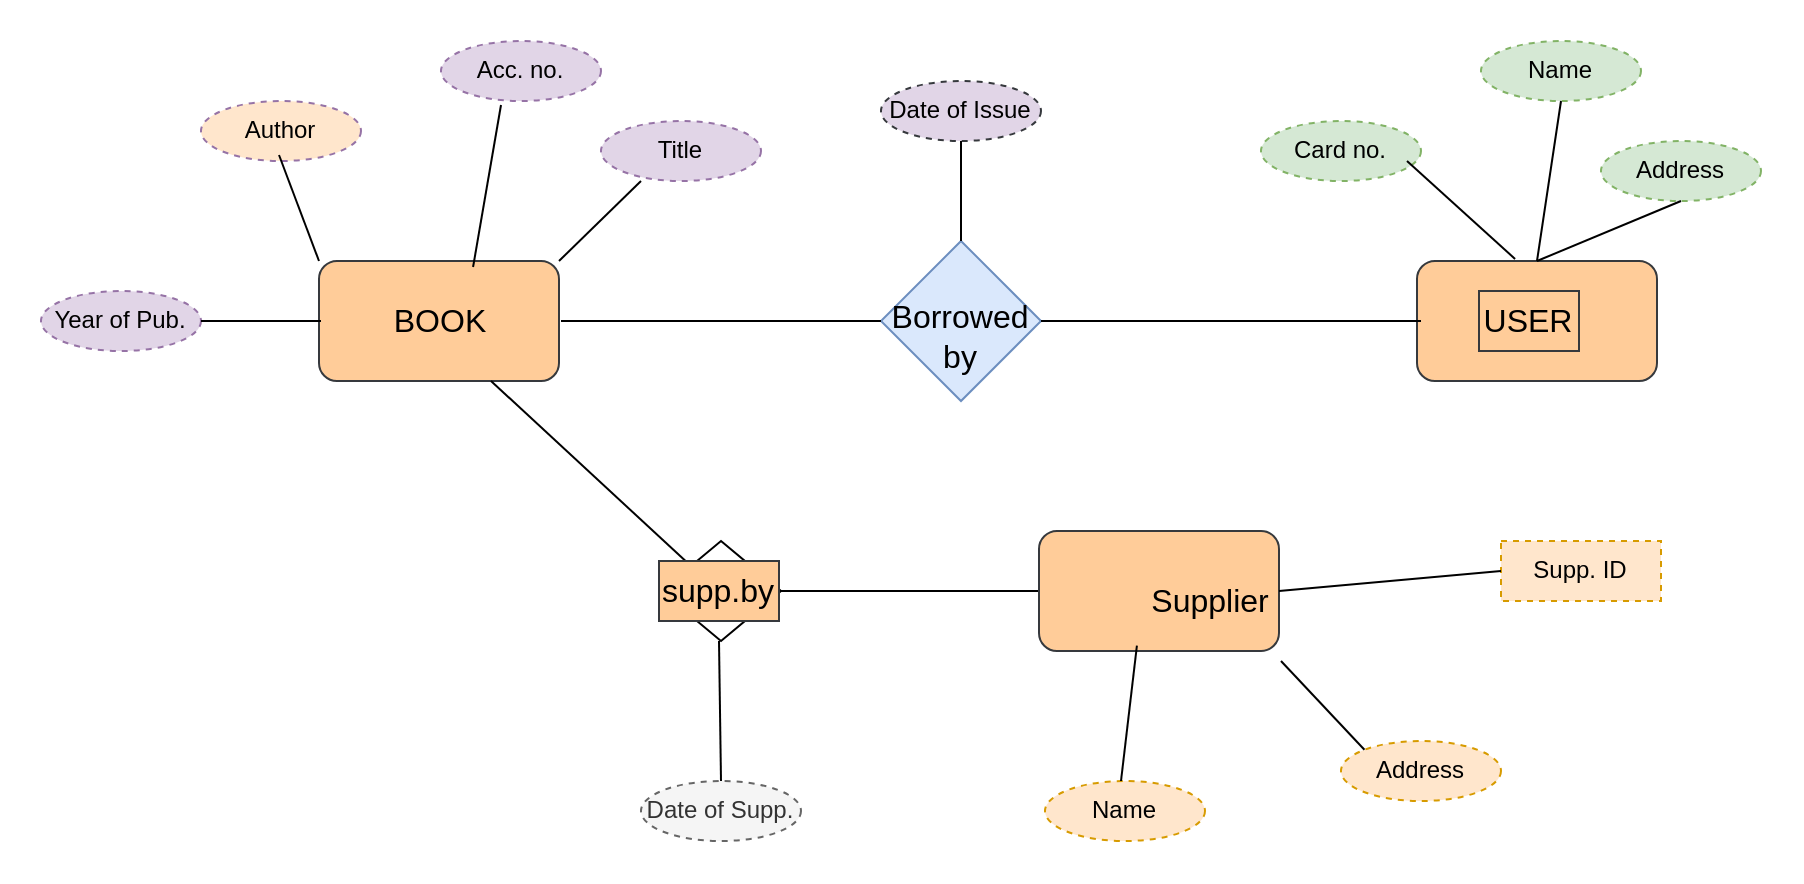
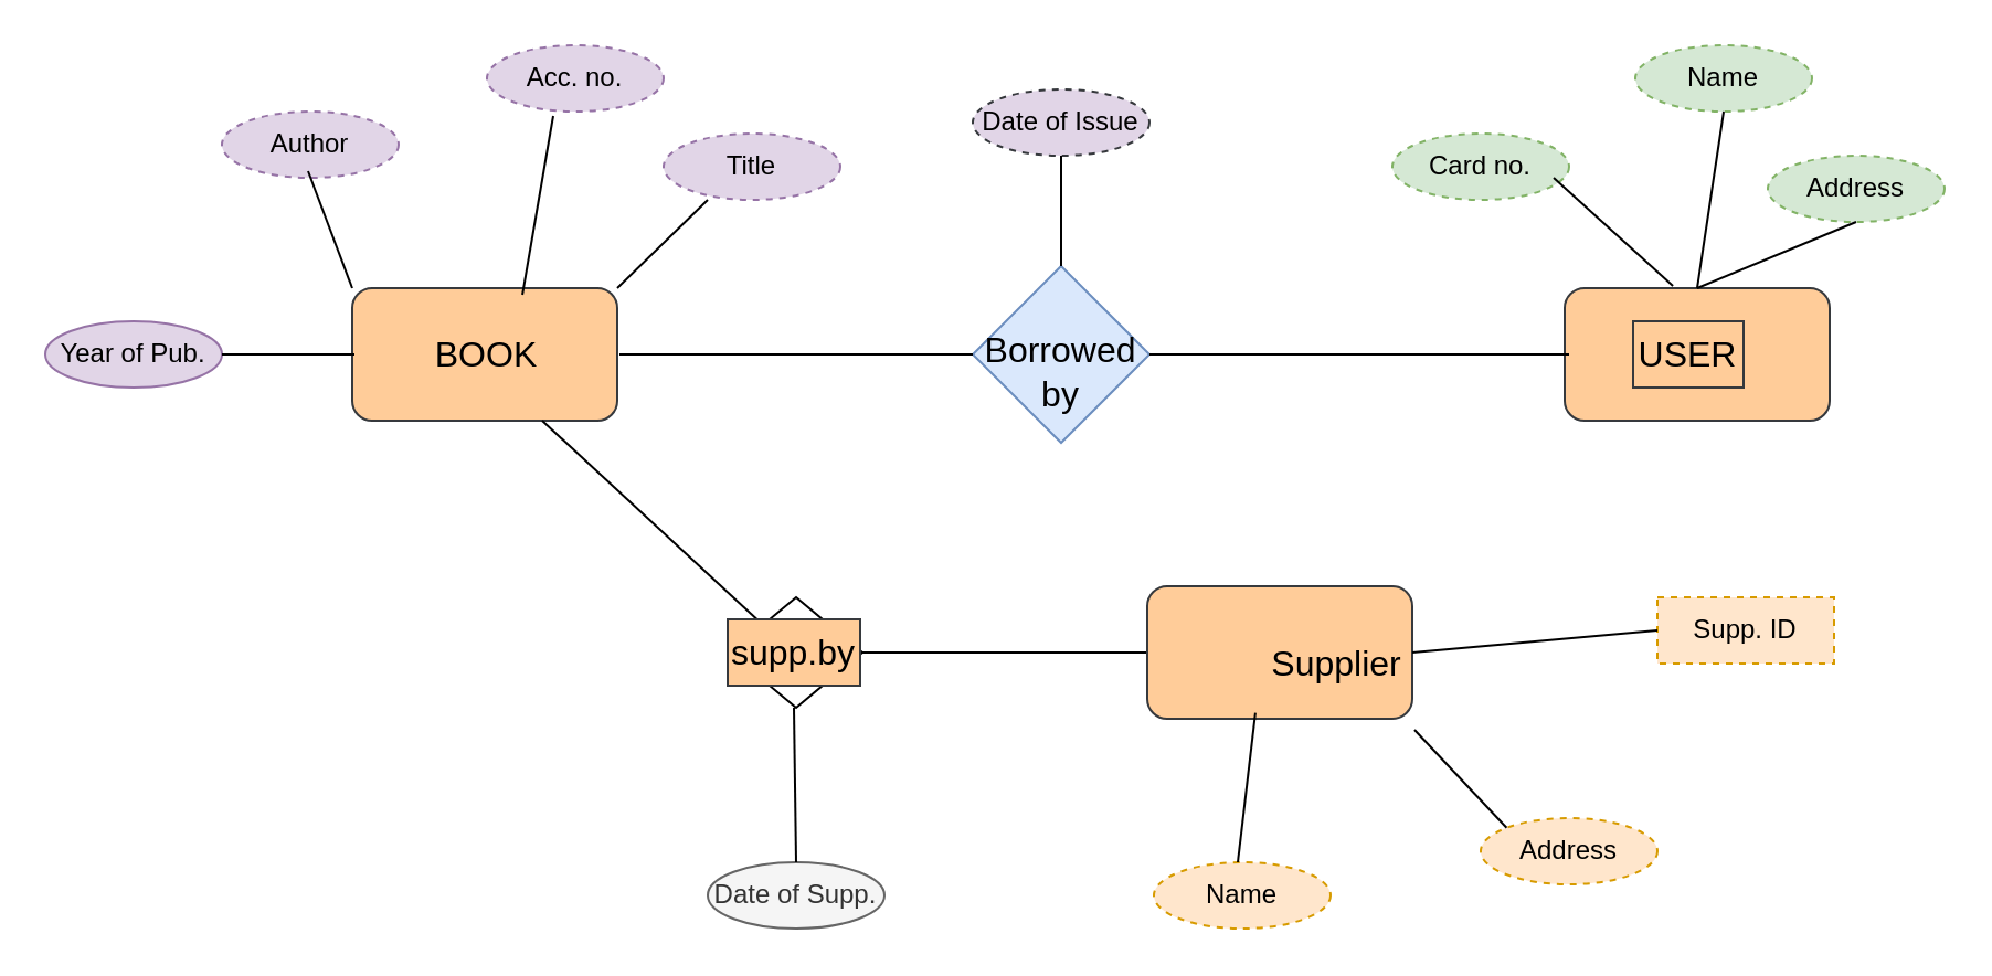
  <mxCell id="0" />
  <mxCell id="1" parent="0" />
  <mxCell id="2" value="" style="rhombus;whiteSpace=wrap;html=1;fillColor=#dae8fc;strokeColor=#6c8ebf;" vertex="1" parent="1"><mxGeometry x="440" y="120" width="80" height="80" as="geometry" /></mxCell>
  <mxCell id="3" value="" style="rounded=1;whiteSpace=wrap;html=1;fillColor=#ffcc99;strokeColor=#36393d;" vertex="1" parent="1"><mxGeometry x="708" y="130" width="120" height="60" as="geometry" /></mxCell>
  <mxCell id="4" value="" style="rounded=1;whiteSpace=wrap;html=1;fillColor=#ffcc99;strokeColor=#36393d;" vertex="1" parent="1"><mxGeometry x="159" y="130" width="120" height="60" as="geometry" /></mxCell>
  <mxCell id="5" value="" style="line;strokeWidth=1;rotatable=0;dashed=0;labelPosition=right;align=left;verticalAlign=middle;spacingTop=0;spacingLeft=6;points=[];portConstraint=eastwest;" vertex="1" parent="1"><mxGeometry x="280" y="155" width="160" height="10" as="geometry" /></mxCell>
  <mxCell id="6" value="" style="line;strokeWidth=1;rotatable=0;dashed=0;labelPosition=right;align=left;verticalAlign=middle;spacingTop=0;spacingLeft=6;points=[];portConstraint=eastwest;" vertex="1" parent="1"><mxGeometry x="520" y="155" width="190" height="10" as="geometry" /></mxCell>
  <mxCell id="7" value="" style="rhombus;whiteSpace=wrap;html=1;" vertex="1" parent="1"><mxGeometry x="330" y="270" width="60" height="50" as="geometry" /></mxCell>
  <mxCell id="8" value="" style="endArrow=none;html=1;rounded=0;fontSize=12;startSize=8;endSize=8;curved=1;exitX=0;exitY=0;exitDx=0;exitDy=0;" edge="1" parent="1" source="7"><mxGeometry width="50" height="50" relative="1" as="geometry"><mxPoint x="195" y="240" as="sourcePoint" /><mxPoint x="245" y="190" as="targetPoint" /></mxGeometry></mxCell>
  <mxCell id="9" value="" style="endArrow=none;html=1;rounded=0;fontSize=12;startSize=8;endSize=8;curved=1;exitX=1;exitY=0.5;exitDx=0;exitDy=0;" edge="1" parent="1" source="7"><mxGeometry width="50" height="50" relative="1" as="geometry"><mxPoint x="400" y="300" as="sourcePoint" /><mxPoint x="520" y="295" as="targetPoint" /></mxGeometry></mxCell>
  <mxCell id="10" value="" style="rounded=1;whiteSpace=wrap;html=1;fillColor=#ffcc99;strokeColor=#36393d;" vertex="1" parent="1"><mxGeometry x="519" y="265" width="120" height="60" as="geometry" /></mxCell>
  <mxCell id="11" value="BOOK" style="text;strokeColor=none;fillColor=none;html=1;align=center;verticalAlign=middle;whiteSpace=wrap;rounded=0;fontSize=16;" vertex="1" parent="1"><mxGeometry x="190" y="145" width="60" height="30" as="geometry" /></mxCell>
  <mxCell id="12" value="USER" style="text;strokeColor=#36393d;fillColor=#ffcc99;html=1;align=center;verticalAlign=middle;whiteSpace=wrap;rounded=0;fontSize=16;" vertex="1" parent="1"><mxGeometry x="739" y="145" width="50" height="30" as="geometry" /></mxCell>
  <mxCell id="13" value="Borrowed by" style="text;strokeColor=none;fillColor=none;html=1;align=center;verticalAlign=middle;whiteSpace=wrap;rounded=0;fontSize=16;" vertex="1" parent="1"><mxGeometry x="465" y="160" width="30" height="15" as="geometry" /></mxCell>
  <mxCell id="14" value="supp.by" style="text;strokeColor=#36393d;fillColor=#ffcc99;html=1;align=center;verticalAlign=middle;whiteSpace=wrap;rounded=0;fontSize=16;" vertex="1" parent="1"><mxGeometry x="329" y="280" width="60" height="30" as="geometry" /></mxCell>
  <mxCell id="15" value="Supplier" style="text;strokeColor=none;fillColor=none;html=1;align=center;verticalAlign=middle;whiteSpace=wrap;rounded=0;fontSize=16;" vertex="1" parent="1"><mxGeometry x="575" y="285" width="60" height="30" as="geometry" /></mxCell>
  <mxCell id="16" value="&lt;div style=&quot;text-align: center;&quot;&gt;&lt;span style=&quot;text-align: start; background-color: transparent;&quot;&gt;Acc. no.&lt;/span&gt;&lt;span style=&quot;color: light-dark(rgba(0, 0, 0, 0), rgb(237, 237, 237)); font-family: monospace; font-size: 0px; text-align: start; text-wrap-mode: nowrap; background-color: transparent;&quot;&gt;%3CmxGraphModel%3E%3Croot%3E%3CmxCell%20id%3D%220%22%2F%3E%3CmxCell%20id%3D%221%22%20parent%3D%220%22%2F%3E%3CmxCell%20id%3D%222%22%20value%3D%22%22%20style%3D%22line%3BstrokeWidth%3D1%3Brotatable%3D0%3Bdashed%3D0%3BlabelPosition%3Dright%3Balign%3Dleft%3BverticalAlign%3Dmiddle%3BspacingTop%3D0%3BspacingLeft%3D6%3Bpoints%3D%5B%5D%3BportConstraint%3Deastwest%3B%22%20vertex%3D%221%22%20parent%3D%221%22%3E%3CmxGeometry%20x%3D%22160%22%20y%3D%22175%22%20width%3D%22160%22%20height%3D%2210%22%20as%3D%22geometry%22%2F%3E%3C%2FmxCell%3E%3C%2Froot%3E%3C%2FmxGraphModel%&lt;/span&gt;&lt;/div&gt;" style="ellipse;whiteSpace=wrap;html=1;align=center;dashed=1;fillColor=#e1d5e7;strokeColor=#9673a6;" vertex="1" parent="1"><mxGeometry x="220" y="20" width="80" height="30" as="geometry" /></mxCell>
- <mxCell id="17" value="Year of Pub." style="ellipse;whiteSpace=wrap;html=1;align=center;dashed=1;fillColor=#e1d5e7;strokeColor=#9673a6;" vertex="1" parent="1"><mxGeometry x="20" y="145" width="80" height="30" as="geometry" /></mxCell>
+ <mxCell id="17" value="Year of Pub." style="ellipse;whiteSpace=wrap;html=1;align=center;dashed=0;fillColor=#e1d5e7;strokeColor=#9673a6;" vertex="1" parent="1"><mxGeometry x="20" y="145" width="80" height="30" as="geometry" /></mxCell>
  <mxCell id="18" value="Title" style="ellipse;whiteSpace=wrap;html=1;align=center;dashed=1;fillColor=#e1d5e7;strokeColor=#9673a6;" vertex="1" parent="1"><mxGeometry x="300" y="60" width="80" height="30" as="geometry" /></mxCell>
- <mxCell id="19" value="Author" style="ellipse;whiteSpace=wrap;html=1;align=center;dashed=1;fillColor=#ffe6cc;strokeColor=#9673a6;" vertex="1" parent="1"><mxGeometry x="100" y="50" width="80" height="30" as="geometry" /></mxCell>
- <mxCell id="20" value="Date of Supp." style="ellipse;whiteSpace=wrap;html=1;align=center;dashed=1;fillColor=#f5f5f5;fontColor=#333333;strokeColor=#666666;" vertex="1" parent="1"><mxGeometry x="320" y="390" width="80" height="30" as="geometry" /></mxCell>
+ <mxCell id="19" value="Author" style="ellipse;whiteSpace=wrap;html=1;align=center;dashed=1;fillColor=#e1d5e7;strokeColor=#9673a6;" vertex="1" parent="1"><mxGeometry x="100" y="50" width="80" height="30" as="geometry" /></mxCell>
+ <mxCell id="20" value="Date of Supp." style="ellipse;whiteSpace=wrap;html=1;align=center;dashed=0;fillColor=#f5f5f5;fontColor=#333333;strokeColor=#666666;" vertex="1" parent="1"><mxGeometry x="320" y="390" width="80" height="30" as="geometry" /></mxCell>
  <mxCell id="21" value="Date of Issue" style="ellipse;whiteSpace=wrap;html=1;align=center;dashed=1;fillColor=#e1d5e7;strokeColor=#36393d;" vertex="1" parent="1"><mxGeometry x="440" y="40" width="80" height="30" as="geometry" /></mxCell>
  <mxCell id="22" value="Supp. ID" style="whiteSpace=wrap;html=1;align=center;dashed=1;fillColor=#ffe6cc;strokeColor=#d79b00;rounded=0;" vertex="1" parent="1"><mxGeometry x="750" y="270" width="80" height="30" as="geometry" /></mxCell>
  <mxCell id="23" value="Address" style="ellipse;whiteSpace=wrap;html=1;align=center;dashed=1;fillColor=#ffe6cc;strokeColor=#d79b00;" vertex="1" parent="1"><mxGeometry x="670" y="370" width="80" height="30" as="geometry" /></mxCell>
  <mxCell id="24" value="Name" style="ellipse;whiteSpace=wrap;html=1;align=center;dashed=1;fillColor=#ffe6cc;strokeColor=#d79b00;" vertex="1" parent="1"><mxGeometry x="522" y="390" width="80" height="30" as="geometry" /></mxCell>
  <mxCell id="25" value="Address" style="ellipse;whiteSpace=wrap;html=1;align=center;dashed=1;fillColor=#d5e8d4;strokeColor=#82b366;" vertex="1" parent="1"><mxGeometry x="800" y="70" width="80" height="30" as="geometry" /></mxCell>
  <mxCell id="26" value="Name" style="ellipse;whiteSpace=wrap;html=1;align=center;dashed=1;fillColor=#d5e8d4;strokeColor=#82b366;" vertex="1" parent="1"><mxGeometry x="740" y="20" width="80" height="30" as="geometry" /></mxCell>
  <mxCell id="27" value="Card no." style="ellipse;whiteSpace=wrap;html=1;align=center;dashed=1;fillColor=#d5e8d4;strokeColor=#82b366;" vertex="1" parent="1"><mxGeometry x="630" y="60" width="80" height="30" as="geometry" /></mxCell>
  <mxCell id="28" value="" style="endArrow=none;html=1;rounded=0;fontSize=12;startSize=8;endSize=8;curved=1;exitX=0.5;exitY=0;exitDx=0;exitDy=0;" edge="1" parent="1" source="3"><mxGeometry width="50" height="50" relative="1" as="geometry"><mxPoint x="730" y="100" as="sourcePoint" /><mxPoint x="780" y="50" as="targetPoint" /><Array as="points" /></mxGeometry></mxCell>
  <mxCell id="29" value="" style="endArrow=none;html=1;rounded=0;fontSize=12;startSize=8;endSize=8;curved=1;exitX=0.367;exitY=-0.017;exitDx=0;exitDy=0;exitPerimeter=0;" edge="1" parent="1"><mxGeometry width="50" height="50" relative="1" as="geometry"><mxPoint x="757.04" y="128.98" as="sourcePoint" /><mxPoint x="703" y="80" as="targetPoint" /></mxGeometry></mxCell>
  <mxCell id="30" value="" style="endArrow=none;html=1;rounded=0;fontSize=12;startSize=8;endSize=8;curved=1;exitX=0.5;exitY=0;exitDx=0;exitDy=0;entryX=0.5;entryY=1;entryDx=0;entryDy=0;" edge="1" parent="1" source="3" target="25"><mxGeometry width="50" height="50" relative="1" as="geometry"><mxPoint x="780" y="140" as="sourcePoint" /><mxPoint x="790" y="60" as="targetPoint" /><Array as="points" /></mxGeometry></mxCell>
  <mxCell id="31" value="" style="endArrow=none;html=1;rounded=0;fontSize=12;startSize=8;endSize=8;curved=1;exitX=1;exitY=0.5;exitDx=0;exitDy=0;entryX=0;entryY=0.5;entryDx=0;entryDy=0;" edge="1" parent="1" source="10" target="22"><mxGeometry width="50" height="50" relative="1" as="geometry"><mxPoint x="680" y="310" as="sourcePoint" /><mxPoint x="690" y="230" as="targetPoint" /><Array as="points" /></mxGeometry></mxCell>
  <mxCell id="32" value="" style="endArrow=none;html=1;rounded=0;fontSize=12;startSize=8;endSize=8;curved=1;exitX=0;exitY=0;exitDx=0;exitDy=0;" edge="1" parent="1" source="23"><mxGeometry width="50" height="50" relative="1" as="geometry"><mxPoint x="620" y="400" as="sourcePoint" /><mxPoint x="640" y="330" as="targetPoint" /><Array as="points" /></mxGeometry></mxCell>
  <mxCell id="33" value="" style="endArrow=none;html=1;rounded=0;fontSize=12;startSize=8;endSize=8;curved=1;exitX=0.5;exitY=0;exitDx=0;exitDy=0;entryX=0.408;entryY=0.956;entryDx=0;entryDy=0;entryPerimeter=0;" edge="1" parent="1" target="10"><mxGeometry width="50" height="50" relative="1" as="geometry"><mxPoint x="560" y="390" as="sourcePoint" /><mxPoint x="570" y="340" as="targetPoint" /><Array as="points" /></mxGeometry></mxCell>
  <mxCell id="34" value="" style="endArrow=none;html=1;rounded=0;fontSize=12;startSize=8;endSize=8;curved=1;exitX=0.5;exitY=0;exitDx=0;exitDy=0;entryX=0.408;entryY=0.956;entryDx=0;entryDy=0;entryPerimeter=0;" edge="1" parent="1" source="20"><mxGeometry width="50" height="50" relative="1" as="geometry"><mxPoint x="350" y="388" as="sourcePoint" /><mxPoint x="359" y="320" as="targetPoint" /><Array as="points" /></mxGeometry></mxCell>
  <mxCell id="35" value="" style="endArrow=none;html=1;rounded=0;fontSize=12;startSize=8;endSize=8;curved=1;exitX=0;exitY=0;exitDx=0;exitDy=0;entryX=0.408;entryY=0.956;entryDx=0;entryDy=0;entryPerimeter=0;" edge="1" parent="1" source="4"><mxGeometry width="50" height="50" relative="1" as="geometry"><mxPoint x="130" y="145" as="sourcePoint" /><mxPoint x="139" y="77" as="targetPoint" /><Array as="points" /></mxGeometry></mxCell>
  <mxCell id="36" value="" style="endArrow=none;html=1;rounded=0;fontSize=12;startSize=8;endSize=8;curved=1;exitX=1;exitY=0.5;exitDx=0;exitDy=0;entryX=0.408;entryY=0.956;entryDx=0;entryDy=0;entryPerimeter=0;" edge="1" parent="1" source="17"><mxGeometry width="50" height="50" relative="1" as="geometry"><mxPoint x="151" y="228" as="sourcePoint" /><mxPoint x="160" y="160" as="targetPoint" /><Array as="points" /></mxGeometry></mxCell>
  <mxCell id="37" value="" style="endArrow=none;html=1;rounded=0;fontSize=12;startSize=8;endSize=8;curved=1;exitX=0.642;exitY=0.05;exitDx=0;exitDy=0;entryX=0.408;entryY=0.956;entryDx=0;entryDy=0;entryPerimeter=0;exitPerimeter=0;" edge="1" parent="1" source="4"><mxGeometry width="50" height="50" relative="1" as="geometry"><mxPoint x="241" y="120" as="sourcePoint" /><mxPoint x="250" y="52" as="targetPoint" /><Array as="points" /></mxGeometry></mxCell>
  <mxCell id="38" value="" style="endArrow=none;html=1;rounded=0;fontSize=12;startSize=8;endSize=8;curved=1;exitX=1;exitY=0;exitDx=0;exitDy=0;entryX=0.408;entryY=0.956;entryDx=0;entryDy=0;entryPerimeter=0;" edge="1" parent="1" source="4"><mxGeometry width="50" height="50" relative="1" as="geometry"><mxPoint x="307" y="171" as="sourcePoint" /><mxPoint x="320" y="90" as="targetPoint" /><Array as="points" /></mxGeometry></mxCell>
  <mxCell id="39" value="" style="endArrow=none;html=1;rounded=0;fontSize=12;startSize=8;endSize=8;curved=1;exitX=0.5;exitY=0;exitDx=0;exitDy=0;entryX=0.5;entryY=1;entryDx=0;entryDy=0;" edge="1" parent="1" source="2" target="21"><mxGeometry width="50" height="50" relative="1" as="geometry"><mxPoint x="290" y="140" as="sourcePoint" /><mxPoint x="330" y="100" as="targetPoint" /><Array as="points" /></mxGeometry></mxCell>
